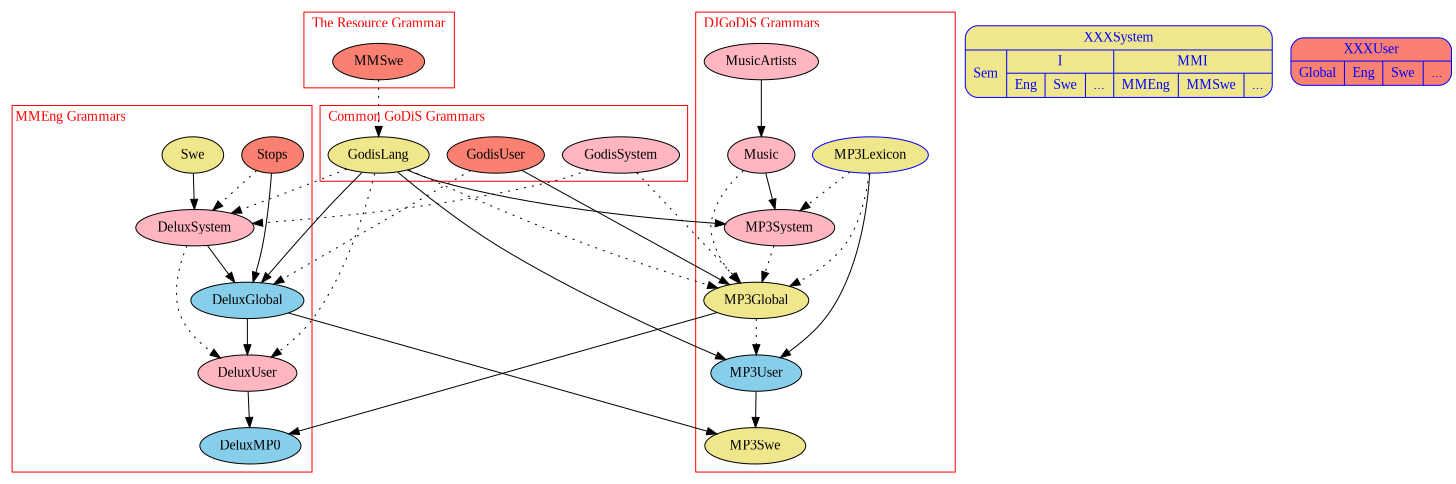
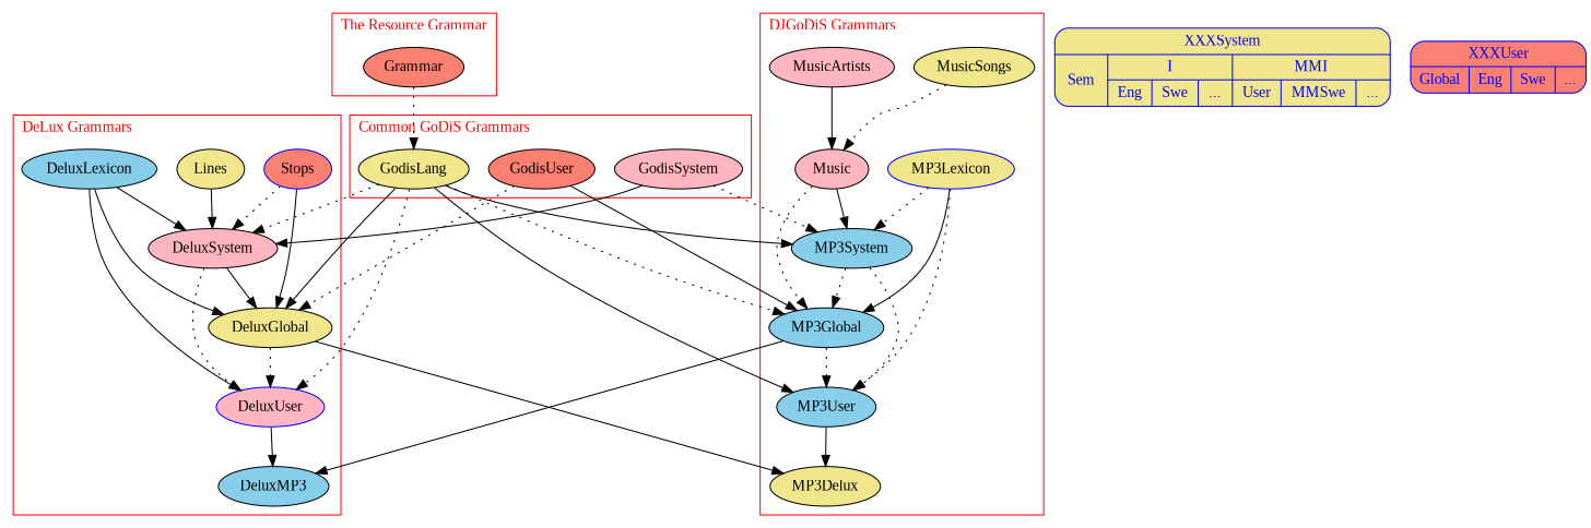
  digraph {
    color=red
    fontcolor=red
    fontname="Liberation Serif"
    labeljust=l
    node [fillcolor=khaki fontname="Liberation Serif" style=filled]
    edge [fontname="Liberation Serif" style=solid]
    GodisLang
    GodisSystem [fillcolor=lightpink]
    GodisUser [fillcolor=salmon]
-   Grammar [fillcolor=salmon label=MMSwe]
-   MP3System [fillcolor=lightpink]
-   MP3Global
+   Grammar [fillcolor=salmon]
+   MP3System [fillcolor=skyblue]
+   MP3Global [fillcolor=skyblue]
    MP3User [fillcolor=skyblue]
    MP3Lexicon [color=blue]
-   MP3Delux [label=MP3Swe]
+   MP3Delux
    Music [fillcolor=lightpink]
    MusicArtists [fillcolor=lightpink]
+   MusicSongs
    DeluxSystem [fillcolor=lightpink]
-   DeluxGlobal [fillcolor=skyblue]
-   DeluxUser [fillcolor=lightpink]
-   DeluxMP3 [fillcolor=skyblue label=DeluxMP0]
-   Stops [fillcolor=salmon]
-   Lines [label=Swe]
-   n20 [color=blue fontcolor=blue label="{XXXSystem | {Sem | {I | {Eng | Swe | ...}} | {MMI | {MMEng | MMSwe | ...}}}}" shape=Mrecord]
+   DeluxGlobal
+   DeluxUser [fillcolor=lightpink color=blue]
+   DeluxLexicon [fillcolor=skyblue]
+   DeluxMP3 [fillcolor=skyblue]
+   Stops [fillcolor=salmon color=blue]
+   Lines
+   n20 [color=blue fontcolor=blue label="{XXXSystem | {Sem | {I | {Eng | Swe | ...}} | {MMI | {User | MMSwe | ...}}}}" shape=Mrecord]
    n21 [color=blue fillcolor=salmon fontcolor=blue label="{XXXUser | {Global | Eng | Swe | ...}}" shape=Mrecord]
    subgraph cluster_1 {
      label="Common GoDiS Grammars"
      GodisLang
      GodisSystem
      GodisUser
    }
    subgraph cluster_2 {
      label="The Resource Grammar"
      Grammar
    }
    subgraph cluster_3 {
      label="DJGoDiS Grammars"
      MP3System
      MP3Global
      MP3User
      MP3Lexicon
      MP3Delux
      Music
      MusicArtists
+     MusicSongs
    }
    subgraph cluster_4 {
-     label="MMEng Grammars"
+     label="DeLux Grammars"
      DeluxSystem
      DeluxGlobal
      DeluxUser
+     DeluxLexicon
      DeluxMP3
      Stops
      Lines
    }
    GodisLang -> MP3System
    GodisLang -> MP3Global [style=dotted]
    GodisLang -> MP3User
    GodisLang -> DeluxSystem [style=dotted]
    GodisLang -> DeluxGlobal
    GodisLang -> DeluxUser [style=dotted]
-   GodisSystem -> MP3Global [style=dotted]
-   GodisSystem -> DeluxSystem [style=dotted]
+   GodisSystem -> MP3System [style=dotted]
+   GodisSystem -> DeluxSystem
    GodisUser -> MP3Global
    GodisUser -> DeluxGlobal [style=dotted]
    Grammar -> GodisLang [style=dotted]
    MP3System -> MP3Global [style=dotted]
+   MP3System -> MP3User [style=dotted]
    MP3Global -> MP3User [style=dotted]
    MP3Global -> DeluxMP3
    MP3User -> MP3Delux
    MP3Lexicon -> MP3System [style=dotted]
-   MP3Lexicon -> MP3Global [style=dotted]
-   MP3Lexicon -> MP3User
+   MP3Lexicon -> MP3Global
+   MP3Lexicon -> MP3User [style=dotted]
    Music -> MP3System
    Music -> MP3Global [style=dotted]
    MusicArtists -> Music
+   MusicSongs -> Music [style=dotted]
    DeluxSystem -> DeluxGlobal
    DeluxSystem -> DeluxUser [style=dotted]
    DeluxGlobal -> MP3Delux
-   DeluxGlobal -> DeluxUser
+   DeluxGlobal -> DeluxUser [style=dotted]
    DeluxUser -> DeluxMP3
+   DeluxLexicon -> DeluxSystem
+   DeluxLexicon -> DeluxGlobal
+   DeluxLexicon -> DeluxUser
    Stops -> DeluxSystem [style=dotted]
    Stops -> DeluxGlobal
    Lines -> DeluxSystem
  }
